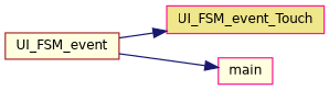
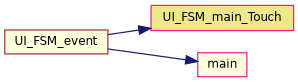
  digraph {
    rankdir=RL
    node [color=deeppink fillcolor=lightyellow fontname=Helvetica fontsize=10 shape=record style=filled]
    edge [color=midnightblue dir=back fontname=Helvetica fontsize=10 labelfontname=Helvetica labelfontsize=10 style=solid]
-   n1 [fillcolor=khaki fontcolor=black height=0.2 label=UI_FSM_event_Touch width=0.4]
+   n1 [fillcolor=khaki fontcolor=black height=0.2 label=UI_FSM_main_Touch width=0.4]
    n2 [color=brown height=0.2 label=UI_FSM_event width=0.4]
    n3 [height=0.2 label=main width=0.4]
    n1 -> n2
    n3 -> n2
  }
